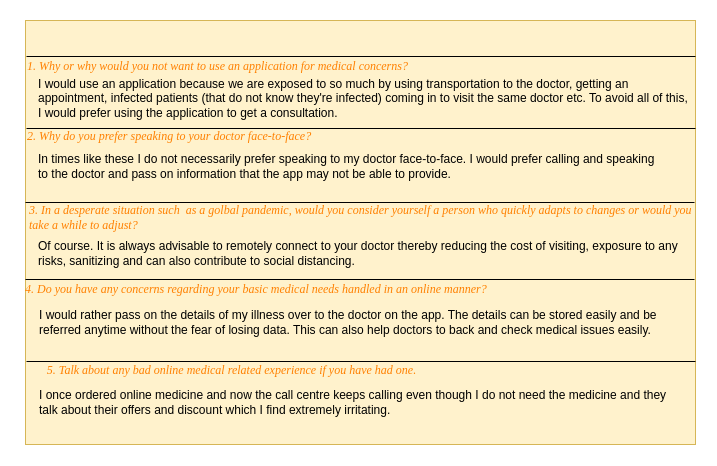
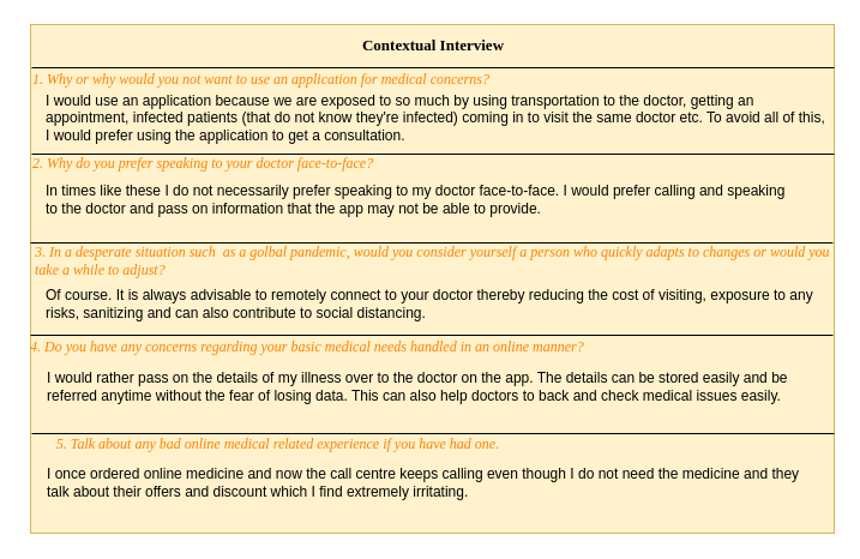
  <mxCell id="0" />
  <mxCell id="1" parent="0" />
  <mxCell id="2" value="" style="rounded=0;whiteSpace=wrap;html=1;fillColor=#fff2cc;strokeColor=#d6b656;" parent="1" vertex="1"><mxGeometry x="25" y="20" width="670" height="424" as="geometry" /></mxCell>
+ <mxCell id="3" value="&lt;font style=&quot;font-size: 13px&quot; face=&quot;Georgia&quot;&gt;&lt;b&gt;Contextual Interview&lt;/b&gt;&lt;/font&gt;" style="text;html=1;strokeColor=none;fillColor=none;align=center;verticalAlign=middle;whiteSpace=wrap;rounded=0;" parent="1" vertex="1"><mxGeometry x="282" y="27" width="158" height="20" as="geometry" /></mxCell>
  <mxCell id="4" value="" style="endArrow=none;html=1;" parent="1" edge="1"><mxGeometry width="50" height="50" relative="1" as="geometry"><mxPoint x="26" y="56" as="sourcePoint" /><mxPoint x="695" y="56" as="targetPoint" /></mxGeometry></mxCell>
  <mxCell id="5" value="" style="endArrow=none;html=1;" parent="1" edge="1"><mxGeometry width="50" height="50" relative="1" as="geometry"><mxPoint x="26" y="128" as="sourcePoint" /><mxPoint x="695" y="128" as="targetPoint" /></mxGeometry></mxCell>
  <mxCell id="6" value="&lt;font face=&quot;Georgia&quot;&gt;&lt;i&gt;2. Why do you prefer speaking to your doctor face-to-face?&lt;/i&gt;&lt;/font&gt;" style="text;html=1;strokeColor=none;fillColor=none;align=left;verticalAlign=middle;whiteSpace=wrap;rounded=0;fontColor=#FF8000;" parent="1" vertex="1"><mxGeometry x="25" y="126" width="335" height="20" as="geometry" /></mxCell>
  <mxCell id="7" value="&lt;font face=&quot;Georgia&quot;&gt;&lt;i&gt;1. Why or why would you not want to use an application for medical concerns?&amp;nbsp;&lt;/i&gt;&lt;/font&gt;" style="text;html=1;strokeColor=none;fillColor=none;align=left;verticalAlign=middle;whiteSpace=wrap;rounded=0;fontColor=#FF8000;" parent="1" vertex="1"><mxGeometry x="25" y="56" width="456" height="20" as="geometry" /></mxCell>
  <mxCell id="8" value="" style="endArrow=none;html=1;" parent="1" edge="1"><mxGeometry width="50" height="50" relative="1" as="geometry"><mxPoint x="25" y="202" as="sourcePoint" /><mxPoint x="694" y="202" as="targetPoint" /></mxGeometry></mxCell>
  <mxCell id="9" value="&lt;font face=&quot;Georgia&quot;&gt;&lt;i&gt;3. In a desperate situation such&amp;nbsp; as a golbal pandemic, would you consider yourself a person who quickly adapts to changes or would you take a while to adjust?&amp;nbsp;&lt;/i&gt;&lt;/font&gt;" style="text;html=1;strokeColor=none;fillColor=none;align=left;verticalAlign=middle;whiteSpace=wrap;rounded=0;fontColor=#FF8000;" parent="1" vertex="1"><mxGeometry x="27" y="207" width="668" height="20" as="geometry" /></mxCell>
  <mxCell id="10" value="" style="endArrow=none;html=1;" parent="1" edge="1"><mxGeometry width="50" height="50" relative="1" as="geometry"><mxPoint x="25" y="279" as="sourcePoint" /><mxPoint x="694" y="279" as="targetPoint" /></mxGeometry></mxCell>
  <mxCell id="11" value="&lt;font face=&quot;Georgia&quot;&gt;&lt;i&gt;4. Do you have any concerns regarding your basic medical needs handled in an online manner?&amp;nbsp;&lt;/i&gt;&lt;/font&gt;" style="text;html=1;strokeColor=none;fillColor=none;align=left;verticalAlign=middle;whiteSpace=wrap;rounded=0;fontColor=#FF8000;" parent="1" vertex="1"><mxGeometry x="23" y="279" width="523" height="20" as="geometry" /></mxCell>
  <mxCell id="12" value="" style="endArrow=none;html=1;" parent="1" edge="1"><mxGeometry width="50" height="50" relative="1" as="geometry"><mxPoint x="26" y="361" as="sourcePoint" /><mxPoint x="695" y="361" as="targetPoint" /></mxGeometry></mxCell>
  <mxCell id="13" value="&lt;font face=&quot;Georgia&quot;&gt;&lt;i&gt;5. Talk about any bad online medical related experience if you have had one.&amp;nbsp;&lt;/i&gt;&lt;/font&gt;" style="text;html=1;strokeColor=none;fillColor=none;align=center;verticalAlign=middle;whiteSpace=wrap;rounded=0;fontColor=#FF8000;" parent="1" vertex="1"><mxGeometry x="20" y="360" width="426" height="20" as="geometry" /></mxCell>
  <mxCell id="14" value="I would use an application because we are exposed to so much by using transportation to the doctor, getting an appointment, infected patients (that do not know they're infected) coming in to visit the same doctor etc. To avoid all of this, I would prefer using the application to get a consultation.&amp;nbsp;" style="text;html=1;strokeColor=none;fillColor=none;align=left;verticalAlign=middle;whiteSpace=wrap;rounded=0;" vertex="1" parent="1"><mxGeometry x="36" y="71" width="658" height="53" as="geometry" /></mxCell>
  <mxCell id="15" value="In times like these I do not necessarily prefer speaking to my doctor face-to-face. I would prefer calling and speaking to the doctor and pass on information that the app may not be able to provide.&amp;nbsp;" style="text;html=1;strokeColor=none;fillColor=none;align=left;verticalAlign=middle;whiteSpace=wrap;rounded=0;" vertex="1" parent="1"><mxGeometry x="36" y="144" width="628" height="44" as="geometry" /></mxCell>
  <mxCell id="16" value="Of course. It is always advisable to remotely connect to your doctor thereby reducing the cost of visiting, exposure to any risks, sanitizing and can also contribute to social distancing." style="text;html=1;strokeColor=none;fillColor=none;align=left;verticalAlign=middle;whiteSpace=wrap;rounded=0;" vertex="1" parent="1"><mxGeometry x="36" y="236" width="649" height="34" as="geometry" /></mxCell>
  <mxCell id="17" value="&lt;font color=&quot;#000000&quot;&gt;I would rather pass on the details of my illness over to the doctor on the app. The details can be stored easily and be referred anytime without the fear of losing data. This can also help doctors to back and check medical issues easily.&amp;nbsp;&lt;/font&gt;" style="text;html=1;strokeColor=none;fillColor=none;align=left;verticalAlign=middle;whiteSpace=wrap;rounded=0;fontColor=#FF8000;" vertex="1" parent="1"><mxGeometry x="37" y="299" width="658" height="46" as="geometry" /></mxCell>
  <mxCell id="18" value="&lt;font color=&quot;#000000&quot;&gt;I once ordered online medicine and now the call centre keeps calling even though I do not need the medicine and they talk about their offers and discount which I find extremely irritating.&amp;nbsp;&lt;/font&gt;" style="text;html=1;strokeColor=none;fillColor=none;align=left;verticalAlign=middle;whiteSpace=wrap;rounded=0;fontColor=#FF8000;" vertex="1" parent="1"><mxGeometry x="37" y="380" width="649" height="44" as="geometry" /></mxCell>
